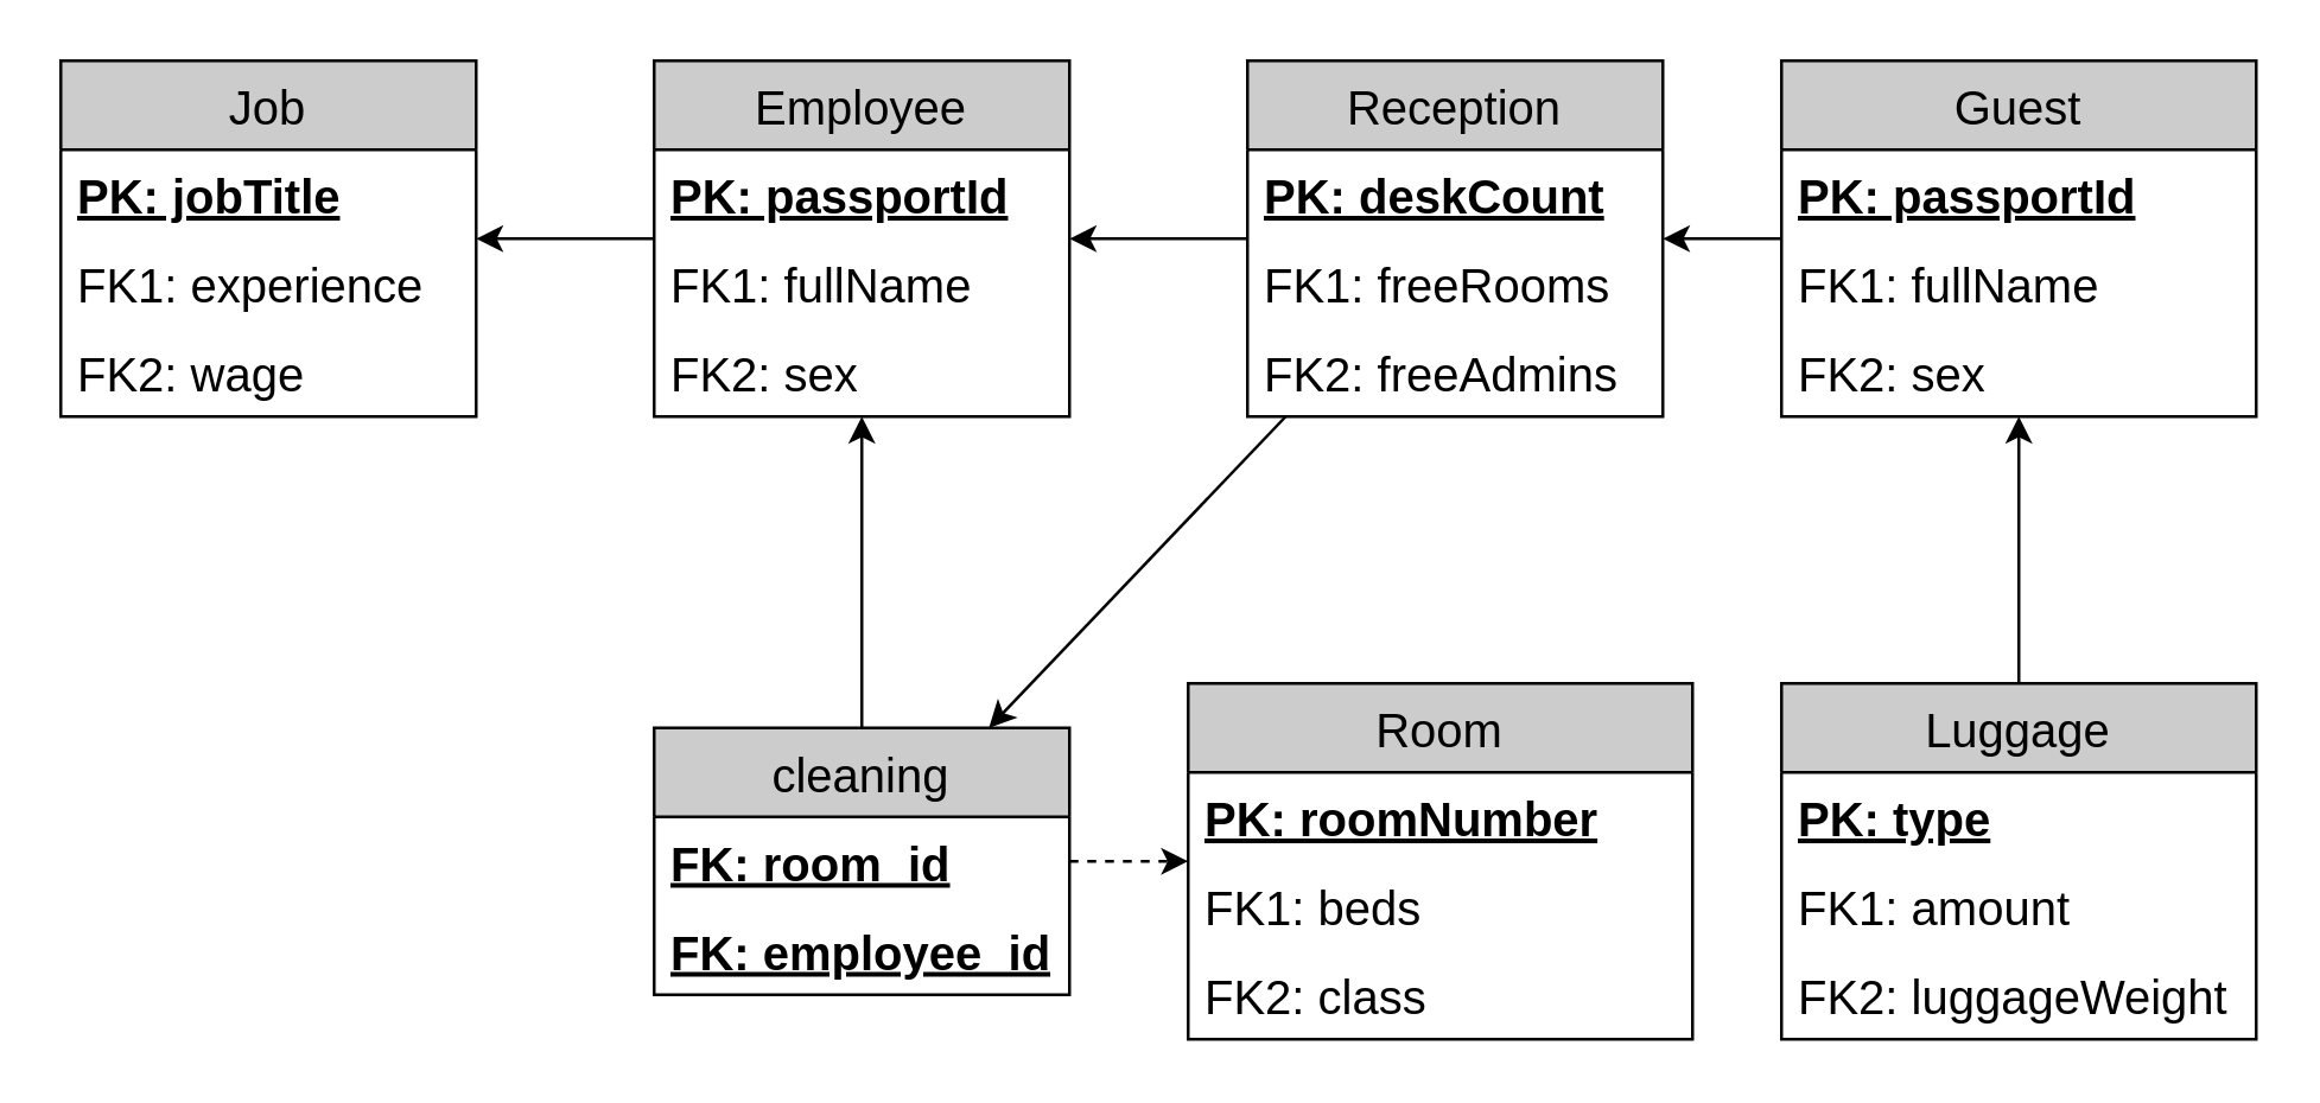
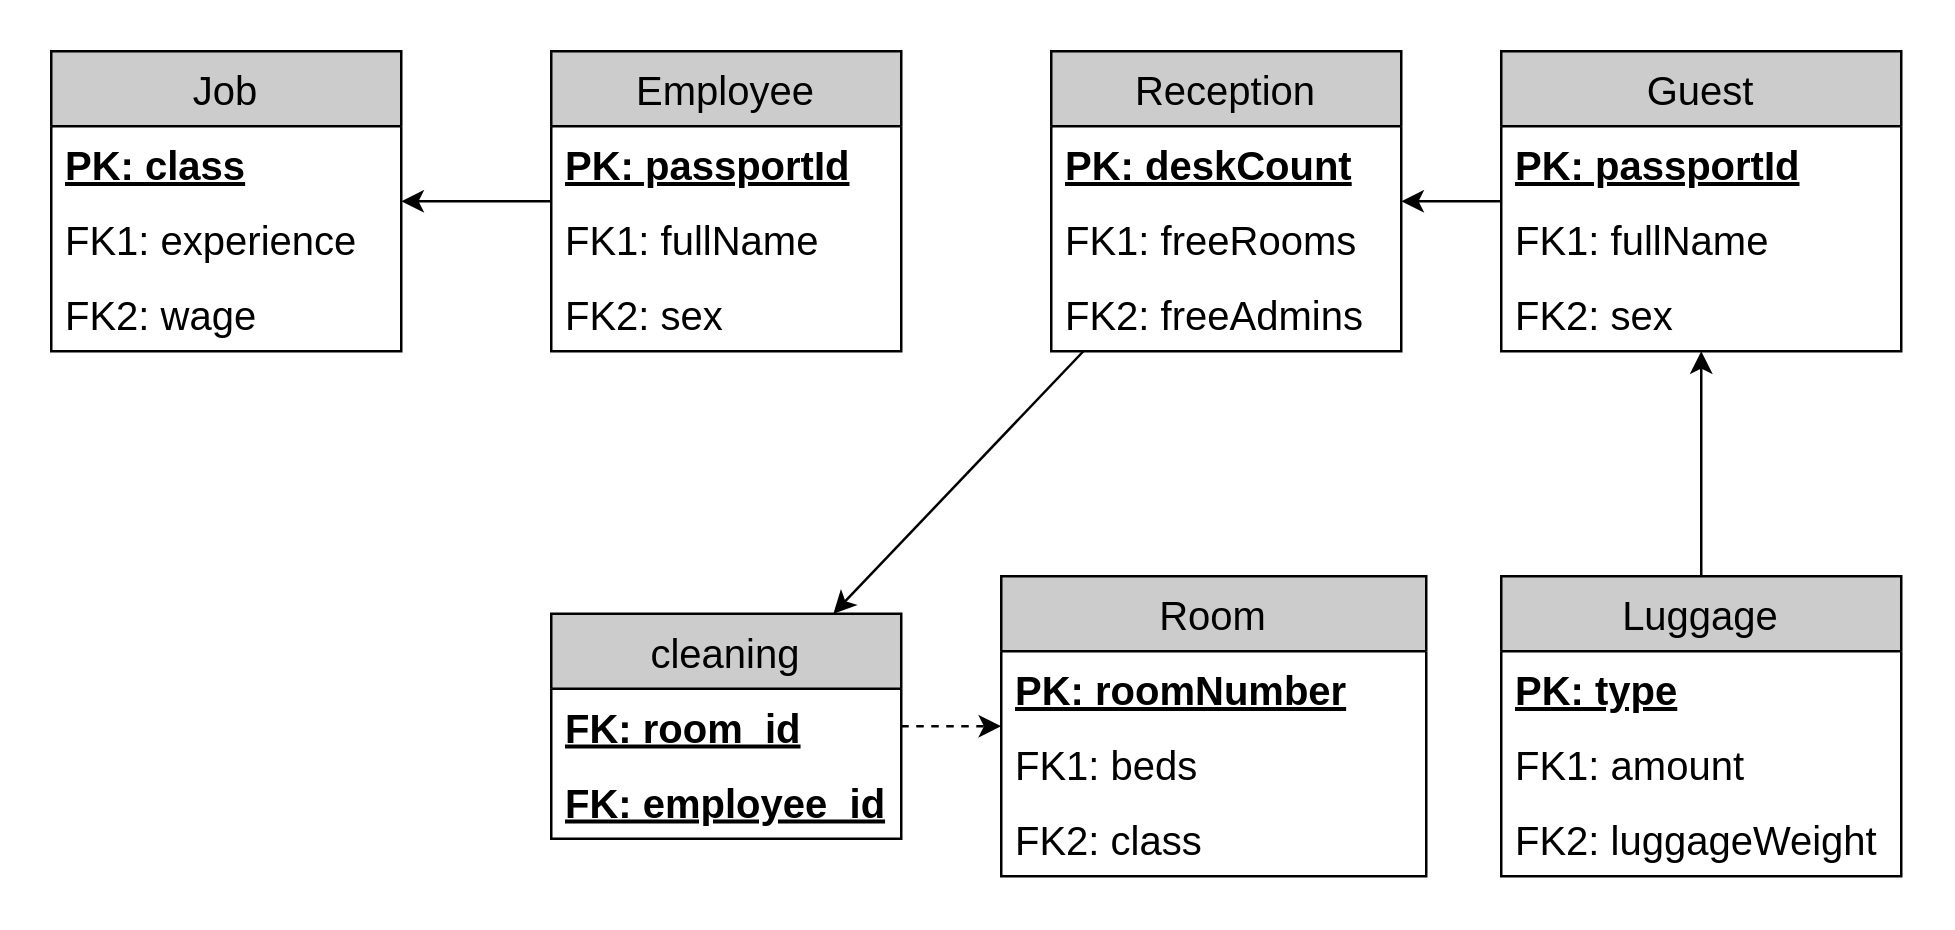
  <mxCell id="0" />
  <mxCell id="1" parent="0" />
  <mxCell id="2" value="Employee" style="swimlane;fontStyle=0;childLayout=stackLayout;horizontal=1;startSize=30;horizontalStack=0;resizeParent=1;resizeParentMax=0;resizeLast=0;collapsible=1;marginBottom=0;strokeColor=default;strokeWidth=1;fillColor=#CCCCCC;fontSize=16;" parent="1" vertex="1"><mxGeometry x="220" y="20" width="140" height="120" as="geometry" /></mxCell>
  <mxCell id="3" value="PK: passportId" style="text;strokeColor=none;fillColor=none;align=left;verticalAlign=middle;spacingLeft=4;spacingRight=4;overflow=hidden;points=[[0,0.5],[1,0.5]];portConstraint=eastwest;rotatable=0;strokeWidth=1;fontStyle=5;fontSize=16;" parent="2" vertex="1"><mxGeometry y="30" width="140" height="30" as="geometry" /></mxCell>
  <mxCell id="4" value="FK1: fullName" style="text;strokeColor=none;fillColor=none;align=left;verticalAlign=middle;spacingLeft=4;spacingRight=4;overflow=hidden;points=[[0,0.5],[1,0.5]];portConstraint=eastwest;rotatable=0;strokeWidth=1;fontSize=16;" parent="2" vertex="1"><mxGeometry y="60" width="140" height="30" as="geometry" /></mxCell>
  <mxCell id="5" value="FK2: sex" style="text;strokeColor=none;fillColor=none;align=left;verticalAlign=middle;spacingLeft=4;spacingRight=4;overflow=hidden;points=[[0,0.5],[1,0.5]];portConstraint=eastwest;rotatable=0;strokeWidth=1;fontSize=16;" parent="2" vertex="1"><mxGeometry y="90" width="140" height="30" as="geometry" /></mxCell>
  <mxCell id="6" value="Job" style="swimlane;fontStyle=0;childLayout=stackLayout;horizontal=1;startSize=30;horizontalStack=0;resizeParent=1;resizeParentMax=0;resizeLast=0;collapsible=1;marginBottom=0;strokeColor=default;strokeWidth=1;fillColor=#CCCCCC;fontSize=16;" parent="1" vertex="1"><mxGeometry x="20" y="20" width="140" height="120" as="geometry" /></mxCell>
- <mxCell id="7" value="PK: jobTitle" style="text;strokeColor=none;fillColor=none;align=left;verticalAlign=middle;spacingLeft=4;spacingRight=4;overflow=hidden;points=[[0,0.5],[1,0.5]];portConstraint=eastwest;rotatable=0;strokeWidth=1;fontStyle=5;fontSize=16;" parent="6" vertex="1"><mxGeometry y="30" width="140" height="30" as="geometry" /></mxCell>
+ <mxCell id="7" value="PK: class" style="text;strokeColor=none;fillColor=none;align=left;verticalAlign=middle;spacingLeft=4;spacingRight=4;overflow=hidden;points=[[0,0.5],[1,0.5]];portConstraint=eastwest;rotatable=0;strokeWidth=1;fontStyle=5;fontSize=16;" parent="6" vertex="1"><mxGeometry y="30" width="140" height="30" as="geometry" /></mxCell>
  <mxCell id="8" value="FK1: experience" style="text;strokeColor=none;fillColor=none;align=left;verticalAlign=middle;spacingLeft=4;spacingRight=4;overflow=hidden;points=[[0,0.5],[1,0.5]];portConstraint=eastwest;rotatable=0;strokeWidth=1;fontSize=16;" parent="6" vertex="1"><mxGeometry y="60" width="140" height="30" as="geometry" /></mxCell>
  <mxCell id="9" value="FK2: wage" style="text;strokeColor=none;fillColor=none;align=left;verticalAlign=middle;spacingLeft=4;spacingRight=4;overflow=hidden;points=[[0,0.5],[1,0.5]];portConstraint=eastwest;rotatable=0;strokeWidth=1;fontSize=16;" parent="6" vertex="1"><mxGeometry y="90" width="140" height="30" as="geometry" /></mxCell>
  <mxCell id="10" value="" style="endArrow=classic;html=1;rounded=0;fontSize=16;strokeWidth=1;" parent="1" source="2" target="6" edge="1"><mxGeometry width="50" height="50" relative="1" as="geometry"><mxPoint x="220" y="135" as="sourcePoint" /><mxPoint x="160" y="240" as="targetPoint" /></mxGeometry></mxCell>
  <mxCell id="11" value="Reception" style="swimlane;fontStyle=0;childLayout=stackLayout;horizontal=1;startSize=30;horizontalStack=0;resizeParent=1;resizeParentMax=0;resizeLast=0;collapsible=1;marginBottom=0;strokeColor=default;strokeWidth=1;fillColor=#CCCCCC;fontSize=16;" parent="1" vertex="1"><mxGeometry x="420" y="20" width="140" height="120" as="geometry" /></mxCell>
  <mxCell id="12" value="PK: deskCount" style="text;strokeColor=none;fillColor=none;align=left;verticalAlign=middle;spacingLeft=4;spacingRight=4;overflow=hidden;points=[[0,0.5],[1,0.5]];portConstraint=eastwest;rotatable=0;strokeWidth=1;fontStyle=5;fontSize=16;" parent="11" vertex="1"><mxGeometry y="30" width="140" height="30" as="geometry" /></mxCell>
  <mxCell id="13" value="FK1: freeRooms" style="text;strokeColor=none;fillColor=none;align=left;verticalAlign=middle;spacingLeft=4;spacingRight=4;overflow=hidden;points=[[0,0.5],[1,0.5]];portConstraint=eastwest;rotatable=0;strokeWidth=1;fontSize=16;" parent="11" vertex="1"><mxGeometry y="60" width="140" height="30" as="geometry" /></mxCell>
  <mxCell id="14" value="FK2: freeAdmins" style="text;strokeColor=none;fillColor=none;align=left;verticalAlign=middle;spacingLeft=4;spacingRight=4;overflow=hidden;points=[[0,0.5],[1,0.5]];portConstraint=eastwest;rotatable=0;strokeWidth=1;fontSize=16;" parent="11" vertex="1"><mxGeometry y="90" width="140" height="30" as="geometry" /></mxCell>
- <mxCell id="15" value="" style="endArrow=classic;html=1;rounded=0;fontSize=16;strokeWidth=1;" parent="1" source="11" target="2" edge="1"><mxGeometry width="50" height="50" relative="1" as="geometry"><mxPoint x="310" y="260" as="sourcePoint" /><mxPoint x="360" y="210" as="targetPoint" /></mxGeometry></mxCell>
  <mxCell id="16" value="Guest" style="swimlane;fontStyle=0;childLayout=stackLayout;horizontal=1;startSize=30;horizontalStack=0;resizeParent=1;resizeParentMax=0;resizeLast=0;collapsible=1;marginBottom=0;strokeColor=default;strokeWidth=1;fillColor=#CCCCCC;fontSize=16;" parent="1" vertex="1"><mxGeometry x="600" y="20" width="160" height="120" as="geometry" /></mxCell>
  <mxCell id="17" value="PK: passportId" style="text;strokeColor=none;fillColor=none;align=left;verticalAlign=middle;spacingLeft=4;spacingRight=4;overflow=hidden;points=[[0,0.5],[1,0.5]];portConstraint=eastwest;rotatable=0;strokeWidth=1;fontStyle=5;fontSize=16;" parent="16" vertex="1"><mxGeometry y="30" width="160" height="30" as="geometry" /></mxCell>
  <mxCell id="18" value="FK1: fullName" style="text;strokeColor=none;fillColor=none;align=left;verticalAlign=middle;spacingLeft=4;spacingRight=4;overflow=hidden;points=[[0,0.5],[1,0.5]];portConstraint=eastwest;rotatable=0;strokeWidth=1;fontSize=16;" parent="16" vertex="1"><mxGeometry y="60" width="160" height="30" as="geometry" /></mxCell>
  <mxCell id="19" value="FK2: sex" style="text;strokeColor=none;fillColor=none;align=left;verticalAlign=middle;spacingLeft=4;spacingRight=4;overflow=hidden;points=[[0,0.5],[1,0.5]];portConstraint=eastwest;rotatable=0;strokeWidth=1;fontSize=16;" parent="16" vertex="1"><mxGeometry y="90" width="160" height="30" as="geometry" /></mxCell>
  <mxCell id="20" value="" style="endArrow=classic;html=1;rounded=0;fontSize=16;strokeWidth=1;" parent="1" source="16" target="11" edge="1"><mxGeometry width="50" height="50" relative="1" as="geometry"><mxPoint x="520" y="260" as="sourcePoint" /><mxPoint x="571" y="130" as="targetPoint" /></mxGeometry></mxCell>
  <mxCell id="21" value="Room" style="swimlane;fontStyle=0;childLayout=stackLayout;horizontal=1;startSize=30;horizontalStack=0;resizeParent=1;resizeParentMax=0;resizeLast=0;collapsible=1;marginBottom=0;strokeColor=default;strokeWidth=1;fillColor=#CCCCCC;fontSize=16;" parent="1" vertex="1"><mxGeometry x="400" y="230" width="170" height="120" as="geometry" /></mxCell>
  <mxCell id="22" value="PK: roomNumber" style="text;strokeColor=none;fillColor=none;align=left;verticalAlign=middle;spacingLeft=4;spacingRight=4;overflow=hidden;points=[[0,0.5],[1,0.5]];portConstraint=eastwest;rotatable=0;strokeWidth=1;fontStyle=5;fontSize=16;" parent="21" vertex="1"><mxGeometry y="30" width="170" height="30" as="geometry" /></mxCell>
  <mxCell id="23" value="FK1: beds" style="text;strokeColor=none;fillColor=none;align=left;verticalAlign=middle;spacingLeft=4;spacingRight=4;overflow=hidden;points=[[0,0.5],[1,0.5]];portConstraint=eastwest;rotatable=0;strokeWidth=1;fontSize=16;" parent="21" vertex="1"><mxGeometry y="60" width="170" height="30" as="geometry" /></mxCell>
  <mxCell id="24" value="FK2: class" style="text;strokeColor=none;fillColor=none;align=left;verticalAlign=middle;spacingLeft=4;spacingRight=4;overflow=hidden;points=[[0,0.5],[1,0.5]];portConstraint=eastwest;rotatable=0;strokeWidth=1;fontSize=16;" parent="21" vertex="1"><mxGeometry y="90" width="170" height="30" as="geometry" /></mxCell>
  <mxCell id="25" value="cleaning" style="swimlane;fontStyle=0;childLayout=stackLayout;horizontal=1;startSize=30;horizontalStack=0;resizeParent=1;resizeParentMax=0;resizeLast=0;collapsible=1;marginBottom=0;strokeColor=default;strokeWidth=1;fillColor=#CCCCCC;fontSize=16;" parent="1" vertex="1"><mxGeometry x="220" y="245" width="140" height="90" as="geometry" /></mxCell>
  <mxCell id="26" value="FK: room_id" style="text;strokeColor=none;fillColor=none;align=left;verticalAlign=middle;spacingLeft=4;spacingRight=4;overflow=hidden;points=[[0,0.5],[1,0.5]];portConstraint=eastwest;rotatable=0;strokeWidth=1;fontStyle=5;fontSize=16;" parent="25" vertex="1"><mxGeometry y="30" width="140" height="30" as="geometry" /></mxCell>
  <mxCell id="27" value="FK: employee_id" style="text;strokeColor=none;fillColor=none;align=left;verticalAlign=middle;spacingLeft=4;spacingRight=4;overflow=hidden;points=[[0,0.5],[1,0.5]];portConstraint=eastwest;rotatable=0;strokeWidth=1;fontStyle=5;fontSize=16;" parent="25" vertex="1"><mxGeometry y="60" width="140" height="30" as="geometry" /></mxCell>
  <mxCell id="28" value="" style="endArrow=classic;html=1;rounded=0;fontSize=16;strokeWidth=1;dashed=1;" parent="1" source="25" target="21" edge="1"><mxGeometry width="50" height="50" relative="1" as="geometry"><mxPoint x="210" y="410" as="sourcePoint" /><mxPoint x="260" y="360" as="targetPoint" /></mxGeometry></mxCell>
  <mxCell id="29" value="Luggage" style="swimlane;fontStyle=0;childLayout=stackLayout;horizontal=1;startSize=30;horizontalStack=0;resizeParent=1;resizeParentMax=0;resizeLast=0;collapsible=1;marginBottom=0;strokeColor=default;strokeWidth=1;fillColor=#CCCCCC;fontSize=16;" parent="1" vertex="1"><mxGeometry x="600" y="230" width="160" height="120" as="geometry" /></mxCell>
  <mxCell id="30" value="PK: type" style="text;strokeColor=none;fillColor=none;align=left;verticalAlign=middle;spacingLeft=4;spacingRight=4;overflow=hidden;points=[[0,0.5],[1,0.5]];portConstraint=eastwest;rotatable=0;strokeWidth=1;fontStyle=5;fontSize=16;" parent="29" vertex="1"><mxGeometry y="30" width="160" height="30" as="geometry" /></mxCell>
  <mxCell id="31" value="FK1: amount" style="text;strokeColor=none;fillColor=none;align=left;verticalAlign=middle;spacingLeft=4;spacingRight=4;overflow=hidden;points=[[0,0.5],[1,0.5]];portConstraint=eastwest;rotatable=0;strokeWidth=1;fontSize=16;" parent="29" vertex="1"><mxGeometry y="60" width="160" height="30" as="geometry" /></mxCell>
  <mxCell id="32" value="FK2: luggageWeight" style="text;strokeColor=none;fillColor=none;align=left;verticalAlign=middle;spacingLeft=4;spacingRight=4;overflow=hidden;points=[[0,0.5],[1,0.5]];portConstraint=eastwest;rotatable=0;strokeWidth=1;fontStyle=0;fontSize=16;" parent="29" vertex="1"><mxGeometry y="90" width="160" height="30" as="geometry" /></mxCell>
- <mxCell id="33" value="" style="endArrow=classic;html=1;rounded=0;fontSize=16;strokeWidth=1;" parent="1" source="25" target="2" edge="1"><mxGeometry width="50" height="50" relative="1" as="geometry"><mxPoint x="490" y="260" as="sourcePoint" /><mxPoint x="540" y="210" as="targetPoint" /></mxGeometry></mxCell>
  <mxCell id="34" value="" style="endArrow=classic;html=1;rounded=0;fontSize=16;strokeWidth=1;" parent="1" source="11" target="25" edge="1"><mxGeometry width="50" height="50" relative="1" as="geometry"><mxPoint x="150" y="270" as="sourcePoint" /><mxPoint x="200" y="220" as="targetPoint" /></mxGeometry></mxCell>
  <mxCell id="35" value="" style="endArrow=classic;html=1;rounded=0;fontSize=16;strokeWidth=1;" parent="1" source="29" target="16" edge="1"><mxGeometry width="50" height="50" relative="1" as="geometry"><mxPoint x="620" y="280" as="sourcePoint" /><mxPoint x="670" y="230" as="targetPoint" /></mxGeometry></mxCell>
